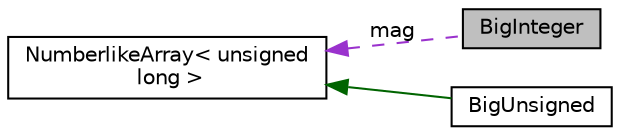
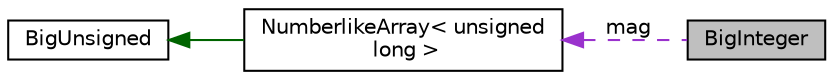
  digraph {
    rankdir=LR
    node [color=black fillcolor=white fontname=Helvetica fontsize=10 shape=record style=filled]
    edge [dir=back fontname=Helvetica fontsize=10 labelfontname=Helvetica labelfontsize=10]
    n1 [fillcolor=grey75 fontcolor=black height=0.2 label=BigInteger width=0.4]
    n2 [height=0.2 label=BigUnsigned width=0.4]
    n3 [height=0.2 label="NumberlikeArray\< unsigned\l long \>" width=0.4]
    n3 -> n1 [color=darkorchid3 label=" mag" style=dashed]
-   n3 -> n2 [color=darkgreen style=solid]
+   n2 -> n3 [color=darkgreen style=solid]
  }
